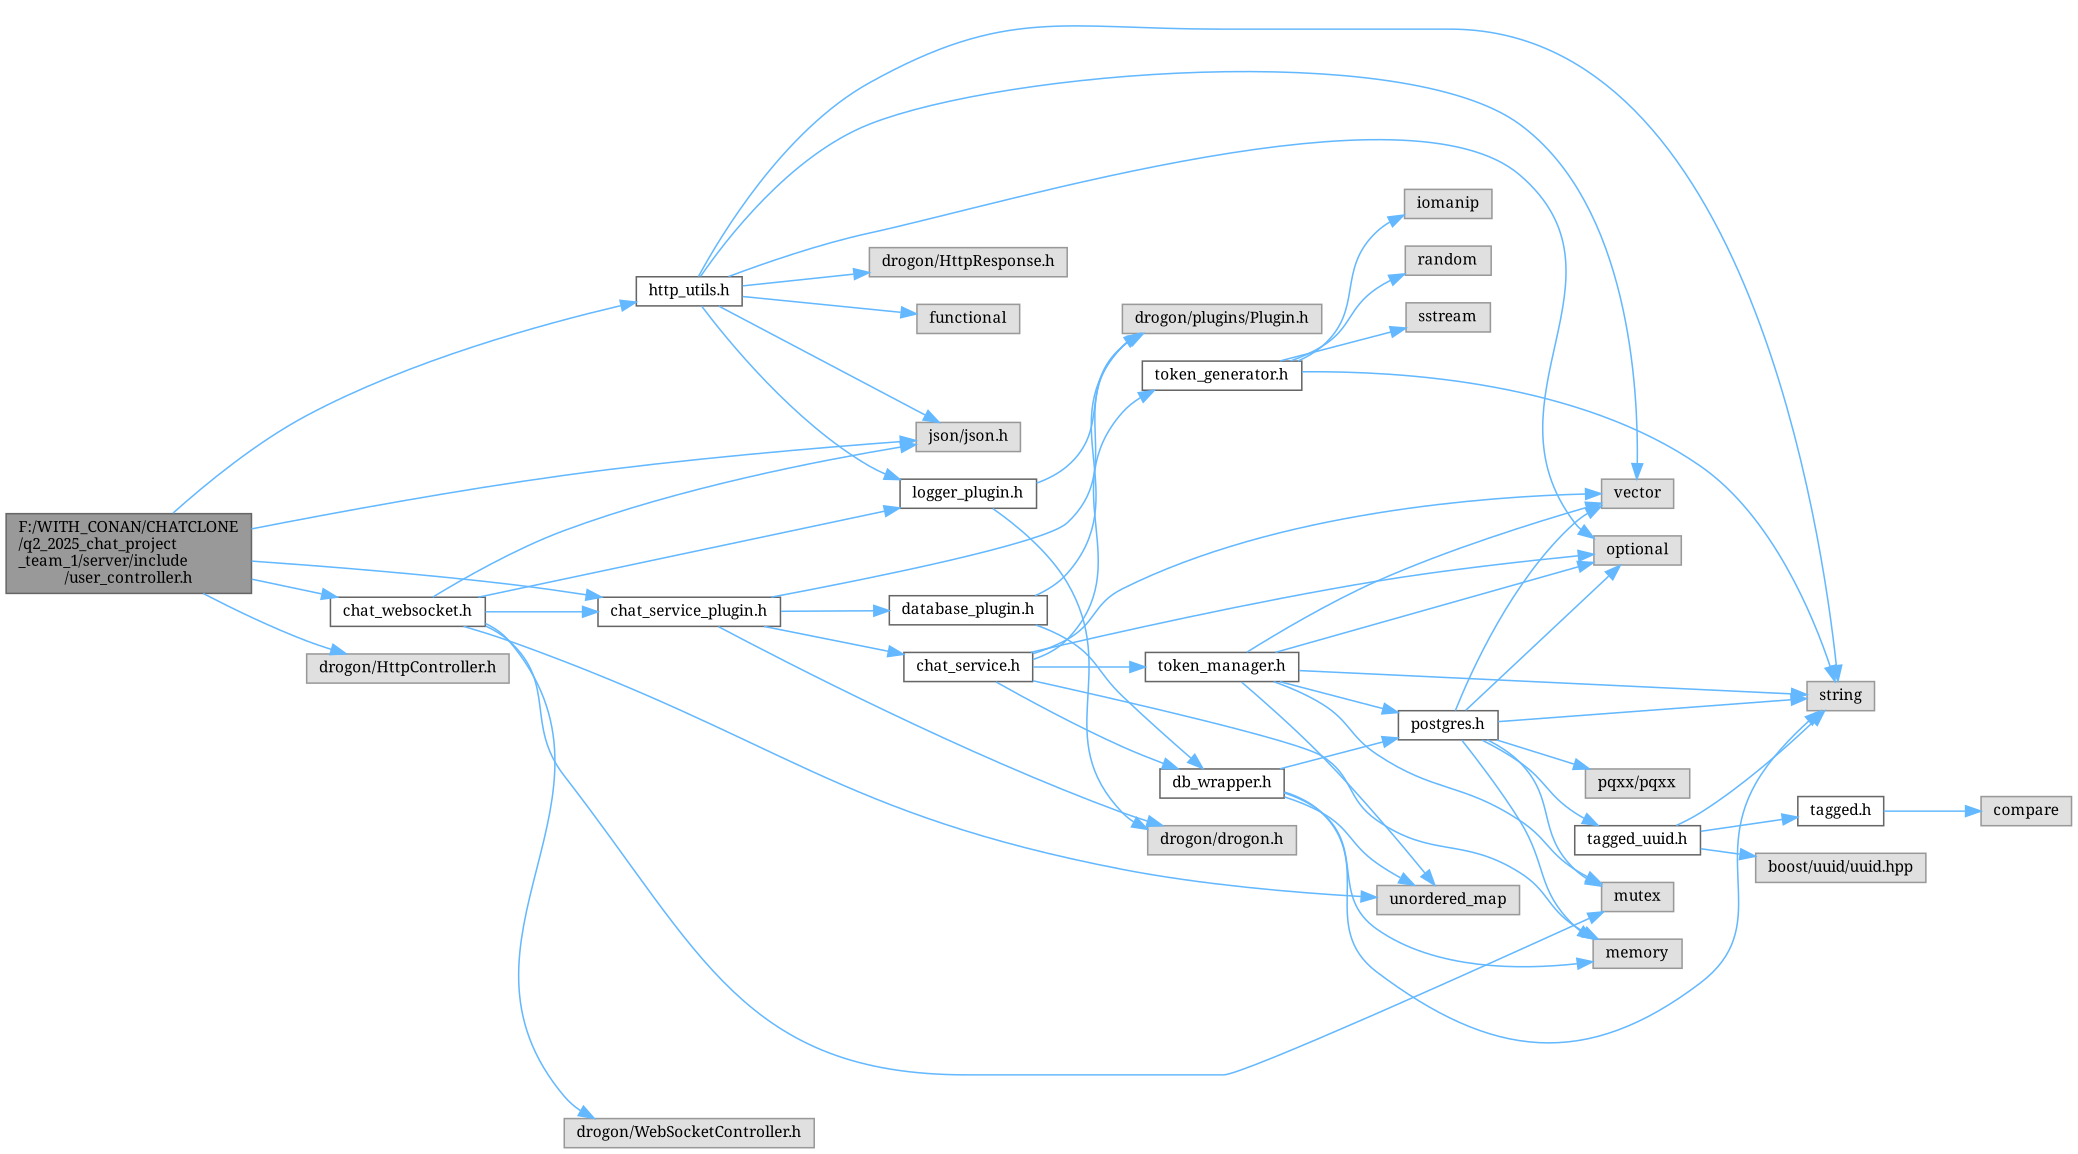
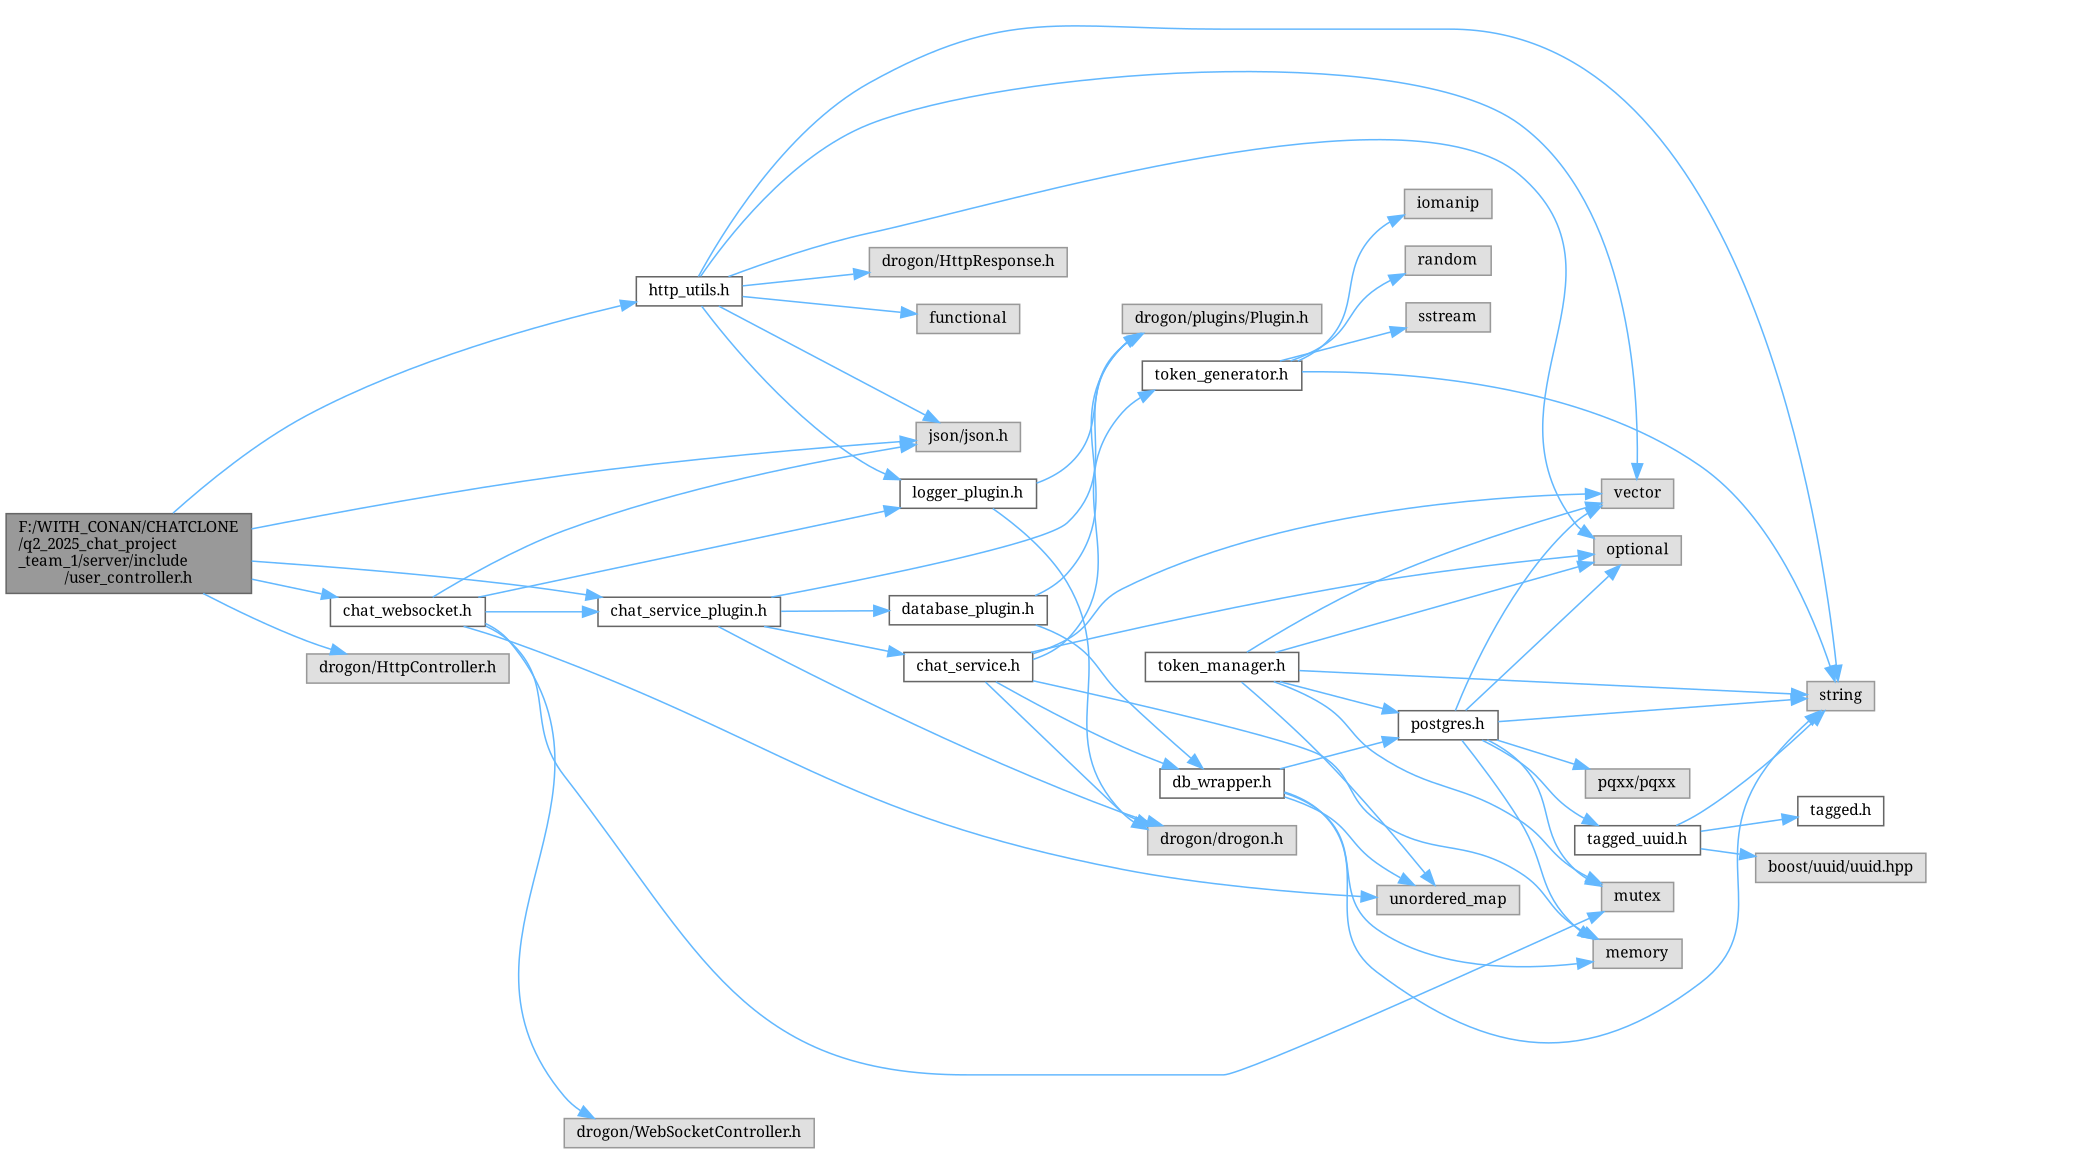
  digraph {
    fontname="Noto Serif"
    rankdir=LR
    node [color=grey60 fillcolor="#E0E0E0" fontname="Noto Serif" fontsize=10 shape=box style=filled]
    edge [color=steelblue1 fontname="Noto Serif" fontsize=10 labelfontname=Helvetica labelfontsize=10 style=solid]
    n1 [color=gray40 fillcolor=grey60 fontcolor=black height=0.2 label="F:/WITH_CONAN/CHATCLONE\l/q2_2025_chat_project\l_team_1/server/include\l/user_controller.h" width=0.4]
    n2 [color=grey40 fillcolor=white height=0.2 label="http_utils.h" width=0.4]
    n3 [height=0.2 label="json/json.h" width=0.4]
    n4 [color=grey40 fillcolor=white height=0.2 label="chat_service_plugin.h" width=0.4]
    n5 [color=grey40 fillcolor=white height=0.2 label="chat_websocket.h" width=0.4]
    n6 [height=0.2 label="drogon/HttpController.h" width=0.4]
    n7 [color=grey40 fillcolor=white height=0.2 label="logger_plugin.h" width=0.4]
    n8 [height=0.2 label="drogon/HttpResponse.h" width=0.4]
    n9 [height=0.2 label=functional width=0.4]
    n10 [height=0.2 label=optional width=0.4]
    n11 [height=0.2 label=string width=0.4]
    n12 [height=0.2 label=vector width=0.4]
    n13 [height=0.2 label="drogon/plugins/Plugin.h" width=0.4]
    n14 [height=0.2 label="drogon/drogon.h" width=0.4]
    n15 [color=grey40 fillcolor=white height=0.2 label="chat_service.h" width=0.4]
    n16 [color=grey40 fillcolor=white height=0.2 label="database_plugin.h" width=0.4]
    n17 [height=0.2 label=mutex width=0.4]
    n18 [height=0.2 label=unordered_map width=0.4]
    n19 [height=0.2 label="drogon/WebSocketController.h" width=0.4]
    n20 [color=grey40 fillcolor=white height=0.2 label="token_manager.h" width=0.4]
    n21 [height=0.2 label=memory width=0.4]
    n22 [color=grey40 fillcolor=white height=0.2 label="token_generator.h" width=0.4]
    n23 [color=grey40 fillcolor=white height=0.2 label="db_wrapper.h" width=0.4]
    n24 [color=grey40 fillcolor=white height=0.2 label="postgres.h" width=0.4]
    n25 [height=0.2 label=iomanip width=0.4]
    n26 [height=0.2 label=random width=0.4]
    n27 [height=0.2 label=sstream width=0.4]
    n28 [height=0.2 label="pqxx/pqxx" width=0.4]
    n29 [color=grey40 fillcolor=white height=0.2 label="tagged_uuid.h" width=0.4]
    n30 [height=0.2 label="boost/uuid/uuid.hpp" width=0.4]
    n31 [color=grey40 fillcolor=white height=0.2 label="tagged.h" width=0.4]
-   n32 [height=0.2 label=compare width=0.4]
    n1 -> n2
    n1 -> n3
    n1 -> n4
    n1 -> n5
    n1 -> n6
    n2 -> n3
    n2 -> n7
    n2 -> n8
    n2 -> n9
    n2 -> n10
    n2 -> n11
    n2 -> n12
    n4 -> n13
    n4 -> n14
    n4 -> n15
    n4 -> n16
    n5 -> n3
    n5 -> n4
    n5 -> n7
    n5 -> n17
    n5 -> n18
    n5 -> n19
    n7 -> n13
    n7 -> n14
    n15 -> n10
    n15 -> n12
-   n15 -> n20
+   n15 -> n14
    n15 -> n21
    n15 -> n22
    n15 -> n23
    n16 -> n13
    n16 -> n23
    n20 -> n10
    n20 -> n11
    n20 -> n12
    n20 -> n17
    n20 -> n18
    n20 -> n24
    n22 -> n11
    n22 -> n25
    n22 -> n26
    n22 -> n27
    n23 -> n11
    n23 -> n18
    n23 -> n21
    n23 -> n24
    n24 -> n10
    n24 -> n11
    n24 -> n12
    n24 -> n17
    n24 -> n21
    n24 -> n28
    n24 -> n29
    n29 -> n11
    n29 -> n30
    n29 -> n31
-   n31 -> n32
  }
